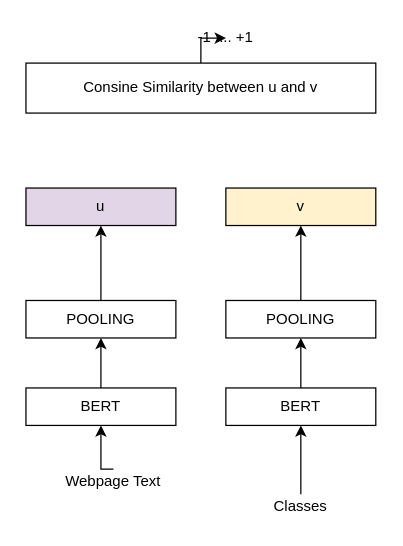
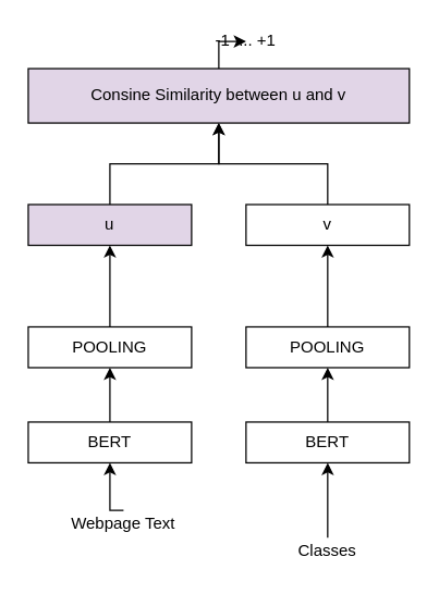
  <mxCell id="0" />
  <mxCell id="1" parent="0" />
  <mxCell id="2" value="" style="edgeStyle=orthogonalEdgeStyle;rounded=0;orthogonalLoop=1;jettySize=auto;html=1;" edge="1" parent="1" source="3" target="5"><mxGeometry relative="1" as="geometry" /></mxCell>
  <mxCell id="3" value="BERT" style="rounded=0;whiteSpace=wrap;html=1;" vertex="1" parent="1"><mxGeometry x="20" y="310" width="120" height="30" as="geometry" /></mxCell>
  <mxCell id="4" value="" style="edgeStyle=orthogonalEdgeStyle;rounded=0;orthogonalLoop=1;jettySize=auto;html=1;" edge="1" parent="1" source="5" target="11"><mxGeometry relative="1" as="geometry" /></mxCell>
  <mxCell id="5" value="POOLING" style="rounded=0;whiteSpace=wrap;html=1;" vertex="1" parent="1"><mxGeometry x="20" y="240" width="120" height="30" as="geometry" /></mxCell>
  <mxCell id="6" value="" style="edgeStyle=orthogonalEdgeStyle;rounded=0;orthogonalLoop=1;jettySize=auto;html=1;" edge="1" parent="1" source="7" target="13"><mxGeometry relative="1" as="geometry" /></mxCell>
  <mxCell id="7" value="POOLING" style="rounded=0;whiteSpace=wrap;html=1;" vertex="1" parent="1"><mxGeometry x="180" y="240" width="120" height="30" as="geometry" /></mxCell>
  <mxCell id="8" value="" style="edgeStyle=orthogonalEdgeStyle;rounded=0;orthogonalLoop=1;jettySize=auto;html=1;" edge="1" parent="1" source="9" target="7"><mxGeometry relative="1" as="geometry" /></mxCell>
  <mxCell id="9" value="BERT" style="rounded=0;whiteSpace=wrap;html=1;" vertex="1" parent="1"><mxGeometry x="180" y="310" width="120" height="30" as="geometry" /></mxCell>
+ <mxCell id="10" value="" style="edgeStyle=orthogonalEdgeStyle;rounded=0;orthogonalLoop=1;jettySize=auto;html=1;" edge="1" parent="1" source="11" target="15"><mxGeometry relative="1" as="geometry" /></mxCell>
  <mxCell id="11" value="u" style="rounded=0;whiteSpace=wrap;html=1;fillColor=#e1d5e7;" vertex="1" parent="1"><mxGeometry x="20" y="150" width="120" height="30" as="geometry" /></mxCell>
- <mxCell id="13" value="v" style="rounded=0;whiteSpace=wrap;html=1;fillColor=#fff2cc;" vertex="1" parent="1"><mxGeometry x="180" y="150" width="120" height="30" as="geometry" /></mxCell>
+ <mxCell id="12" value="" style="edgeStyle=orthogonalEdgeStyle;rounded=0;orthogonalLoop=1;jettySize=auto;html=1;" edge="1" parent="1" source="13" target="15"><mxGeometry relative="1" as="geometry" /></mxCell>
+ <mxCell id="13" value="v" style="rounded=0;whiteSpace=wrap;html=1;" vertex="1" parent="1"><mxGeometry x="180" y="150" width="120" height="30" as="geometry" /></mxCell>
  <mxCell id="14" value="" style="edgeStyle=orthogonalEdgeStyle;rounded=0;orthogonalLoop=1;jettySize=auto;html=1;" edge="1" parent="1" source="15" target="16"><mxGeometry relative="1" as="geometry" /></mxCell>
- <mxCell id="15" value="Consine Similarity between u and v" style="rounded=0;whiteSpace=wrap;html=1;" vertex="1" parent="1"><mxGeometry x="20" y="50" width="280" height="40" as="geometry" /></mxCell>
+ <mxCell id="15" value="Consine Similarity between u and v" style="rounded=0;whiteSpace=wrap;html=1;fillColor=#e1d5e7;" vertex="1" parent="1"><mxGeometry x="20" y="50" width="280" height="40" as="geometry" /></mxCell>
  <mxCell id="16" value="-1 .... +1" style="text;html=1;strokeColor=none;fillColor=none;align=center;verticalAlign=middle;whiteSpace=wrap;rounded=0;" vertex="1" parent="1"><mxGeometry x="155" y="20" width="50" height="20" as="geometry" /></mxCell>
  <mxCell id="17" style="edgeStyle=orthogonalEdgeStyle;rounded=0;orthogonalLoop=1;jettySize=auto;html=1;exitX=0.5;exitY=0;exitDx=0;exitDy=0;entryX=0.5;entryY=1;entryDx=0;entryDy=0;" edge="1" parent="1" source="18" target="3"><mxGeometry relative="1" as="geometry" /></mxCell>
  <mxCell id="18" value="Webpage Text" style="text;html=1;strokeColor=none;fillColor=none;align=center;verticalAlign=middle;whiteSpace=wrap;rounded=0;" vertex="1" parent="1"><mxGeometry x="50" y="375" width="80" height="20" as="geometry" /></mxCell>
  <mxCell id="19" style="edgeStyle=orthogonalEdgeStyle;rounded=0;orthogonalLoop=1;jettySize=auto;html=1;exitX=0.5;exitY=0;exitDx=0;exitDy=0;entryX=0.5;entryY=1;entryDx=0;entryDy=0;" edge="1" parent="1" source="20" target="9"><mxGeometry relative="1" as="geometry" /></mxCell>
  <mxCell id="20" value="Classes" style="text;html=1;strokeColor=none;fillColor=none;align=center;verticalAlign=middle;whiteSpace=wrap;rounded=0;" vertex="1" parent="1"><mxGeometry x="220" y="395" width="40" height="20" as="geometry" /></mxCell>
